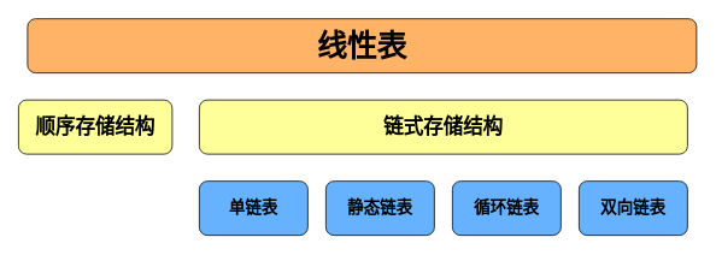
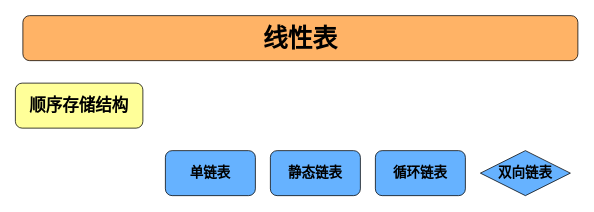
  <mxCell id="0" />
  <mxCell id="1" parent="0" />
  <mxCell id="2" value="&lt;b&gt;&lt;font style=&quot;font-size: 33px;&quot;&gt;线性表&lt;/font&gt;&lt;/b&gt;" style="rounded=1;whiteSpace=wrap;html=1;fillColor=#FFB366;" vertex="1" parent="1"><mxGeometry x="30" y="20" width="740" height="60" as="geometry" /></mxCell>
  <mxCell id="3" value="&lt;b&gt;&lt;font style=&quot;font-size: 22px;&quot;&gt;顺序存储结构&lt;/font&gt;&lt;/b&gt;" style="rounded=1;whiteSpace=wrap;html=1;fillColor=#FFFF99;" vertex="1" parent="1"><mxGeometry x="20" y="110" width="170" height="60" as="geometry" /></mxCell>
- <mxCell id="4" value="&lt;b&gt;&lt;font style=&quot;font-size: 22px;&quot;&gt;链式存储结构&lt;/font&gt;&lt;/b&gt;" style="rounded=1;whiteSpace=wrap;html=1;fillColor=#FFFF99;" vertex="1" parent="1"><mxGeometry x="220" y="110" width="540" height="60" as="geometry" /></mxCell>
  <mxCell id="5" value="&lt;b&gt;&lt;font style=&quot;font-size: 18px;&quot;&gt;单链表&lt;/font&gt;&lt;/b&gt;" style="rounded=1;whiteSpace=wrap;html=1;fillColor=#66B2FF;" vertex="1" parent="1"><mxGeometry x="220" y="200" width="120" height="60" as="geometry" /></mxCell>
  <mxCell id="6" value="&lt;b&gt;&lt;font style=&quot;font-size: 18px;&quot;&gt;静态链表&lt;/font&gt;&lt;/b&gt;" style="rounded=1;whiteSpace=wrap;html=1;fillColor=#66B2FF;" vertex="1" parent="1"><mxGeometry x="360" y="200" width="120" height="60" as="geometry" /></mxCell>
  <mxCell id="7" value="&lt;b&gt;&lt;font style=&quot;font-size: 18px;&quot;&gt;循环链表&lt;/font&gt;&lt;/b&gt;" style="rounded=1;whiteSpace=wrap;html=1;fillColor=#66B2FF;" vertex="1" parent="1"><mxGeometry x="500" y="200" width="120" height="60" as="geometry" /></mxCell>
- <mxCell id="8" value="&lt;b&gt;&lt;font style=&quot;font-size: 18px;&quot;&gt;双向链表&lt;/font&gt;&lt;/b&gt;" style="rounded=1;whiteSpace=wrap;html=1;fillColor=#66B2FF;" vertex="1" parent="1"><mxGeometry x="640" y="200" width="120" height="60" as="geometry" /></mxCell>
+ <mxCell id="8" value="&lt;b&gt;&lt;font style=&quot;font-size: 18px;&quot;&gt;双向链表&lt;/font&gt;&lt;/b&gt;" style="rhombus;whiteSpace=wrap;html=1;fillColor=#66B2FF;" vertex="1" parent="1"><mxGeometry x="640" y="200" width="120" height="60" as="geometry" /></mxCell>
